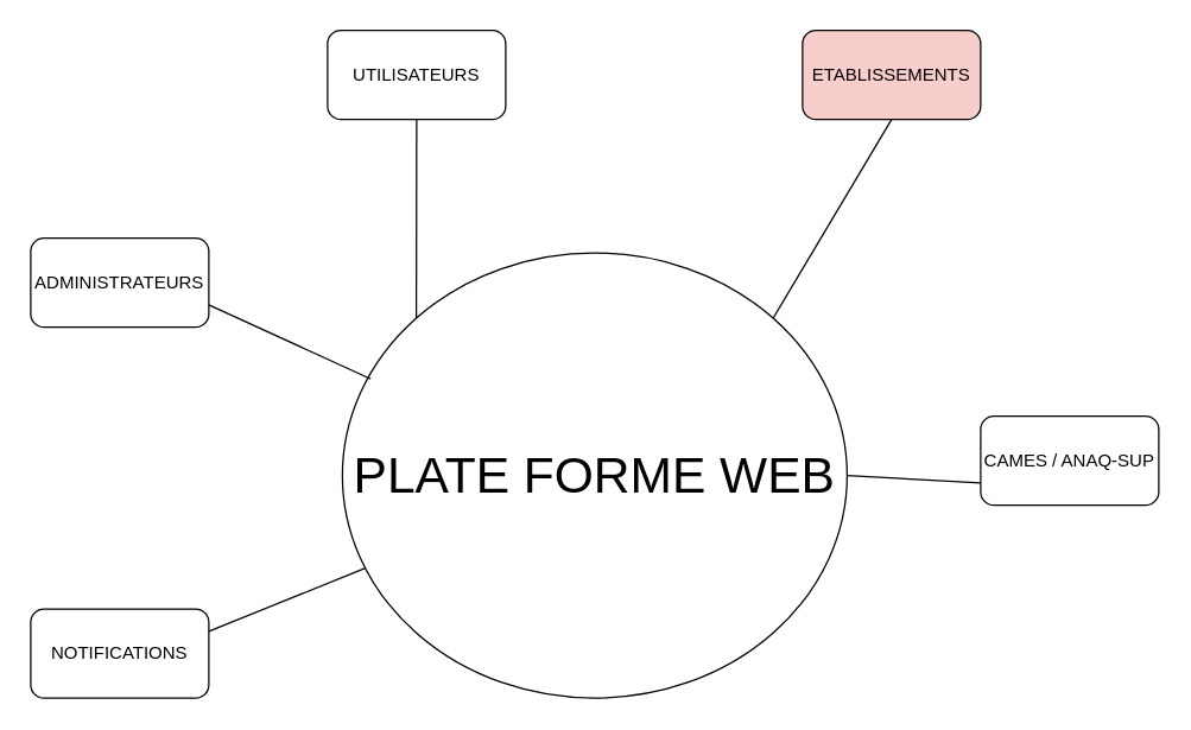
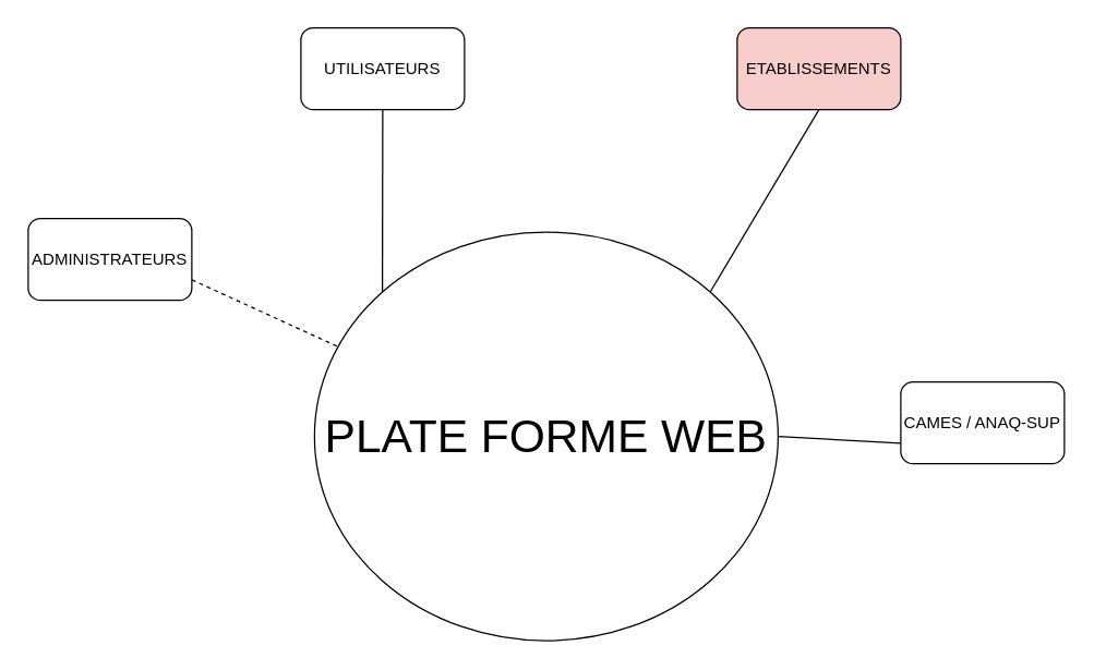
  <mxCell id="0" />
  <mxCell id="1" parent="0" />
  <mxCell id="2" value="&lt;font style=&quot;font-size: 34px;&quot;&gt;PLATE FORME WEB&lt;/font&gt;" style="ellipse;whiteSpace=wrap;html=1;" vertex="1" parent="1"><mxGeometry x="230" y="170" width="340" height="300" as="geometry" /></mxCell>
  <mxCell id="3" value="UTILISATEURS" style="rounded=1;whiteSpace=wrap;html=1;" vertex="1" parent="1"><mxGeometry x="220" y="20" width="120" height="60" as="geometry" /></mxCell>
  <mxCell id="4" value="ADMINISTRATEURS" style="rounded=1;whiteSpace=wrap;html=1;" vertex="1" parent="1"><mxGeometry x="20" y="160" width="120" height="60" as="geometry" /></mxCell>
  <mxCell id="5" value="ETABLISSEMENTS" style="rounded=1;whiteSpace=wrap;html=1;fillColor=#f8cecc;" vertex="1" parent="1"><mxGeometry x="540" y="20" width="120" height="60" as="geometry" /></mxCell>
- <mxCell id="6" value="" style="endArrow=none;html=1;rounded=0;exitX=1;exitY=0.75;exitDx=0;exitDy=0;entryX=0.056;entryY=0.283;entryDx=0;entryDy=0;entryPerimeter=0;" edge="1" parent="1" source="4" target="2"><mxGeometry width="50" height="50" relative="1" as="geometry"><mxPoint x="370" y="230" as="sourcePoint" /><mxPoint x="420" y="180" as="targetPoint" /></mxGeometry></mxCell>
+ <mxCell id="6" value="" style="endArrow=none;html=1;rounded=0;exitX=1;exitY=0.75;exitDx=0;exitDy=0;entryX=0.056;entryY=0.283;entryDx=0;entryDy=0;entryPerimeter=0;dashed=1;" edge="1" parent="1" source="4" target="2"><mxGeometry width="50" height="50" relative="1" as="geometry"><mxPoint x="370" y="230" as="sourcePoint" /><mxPoint x="420" y="180" as="targetPoint" /></mxGeometry></mxCell>
  <mxCell id="7" value="" style="endArrow=none;html=1;rounded=0;exitX=0.5;exitY=1;exitDx=0;exitDy=0;entryX=0;entryY=0;entryDx=0;entryDy=0;" edge="1" parent="1" source="3" target="2"><mxGeometry width="50" height="50" relative="1" as="geometry"><mxPoint x="220" y="80" as="sourcePoint" /><mxPoint x="329" y="135" as="targetPoint" /></mxGeometry></mxCell>
  <mxCell id="8" value="" style="endArrow=none;html=1;rounded=0;exitX=0.5;exitY=1;exitDx=0;exitDy=0;entryX=1;entryY=0;entryDx=0;entryDy=0;" edge="1" parent="1" source="5" target="2"><mxGeometry width="50" height="50" relative="1" as="geometry"><mxPoint x="600" y="90" as="sourcePoint" /><mxPoint x="650" y="224" as="targetPoint" /></mxGeometry></mxCell>
- <mxCell id="9" value="NOTIFICATIONS" style="rounded=1;whiteSpace=wrap;html=1;" vertex="1" parent="1"><mxGeometry x="20" y="410" width="120" height="60" as="geometry" /></mxCell>
- <mxCell id="10" value="" style="endArrow=none;html=1;rounded=0;exitX=1;exitY=0.25;exitDx=0;exitDy=0;" edge="1" parent="1" source="9" target="2"><mxGeometry width="50" height="50" relative="1" as="geometry"><mxPoint x="150" y="390" as="sourcePoint" /><mxPoint x="200" y="340" as="targetPoint" /></mxGeometry></mxCell>
  <mxCell id="11" value="CAMES / ANAQ-SUP" style="rounded=1;whiteSpace=wrap;html=1;" vertex="1" parent="1"><mxGeometry x="660" y="280" width="120" height="60" as="geometry" /></mxCell>
  <mxCell id="12" value="" style="endArrow=none;html=1;rounded=0;entryX=0;entryY=0.75;entryDx=0;entryDy=0;exitX=1;exitY=0.5;exitDx=0;exitDy=0;" edge="1" parent="1" source="2" target="11"><mxGeometry width="50" height="50" relative="1" as="geometry"><mxPoint x="610" y="320" as="sourcePoint" /><mxPoint x="660" y="270" as="targetPoint" /></mxGeometry></mxCell>
